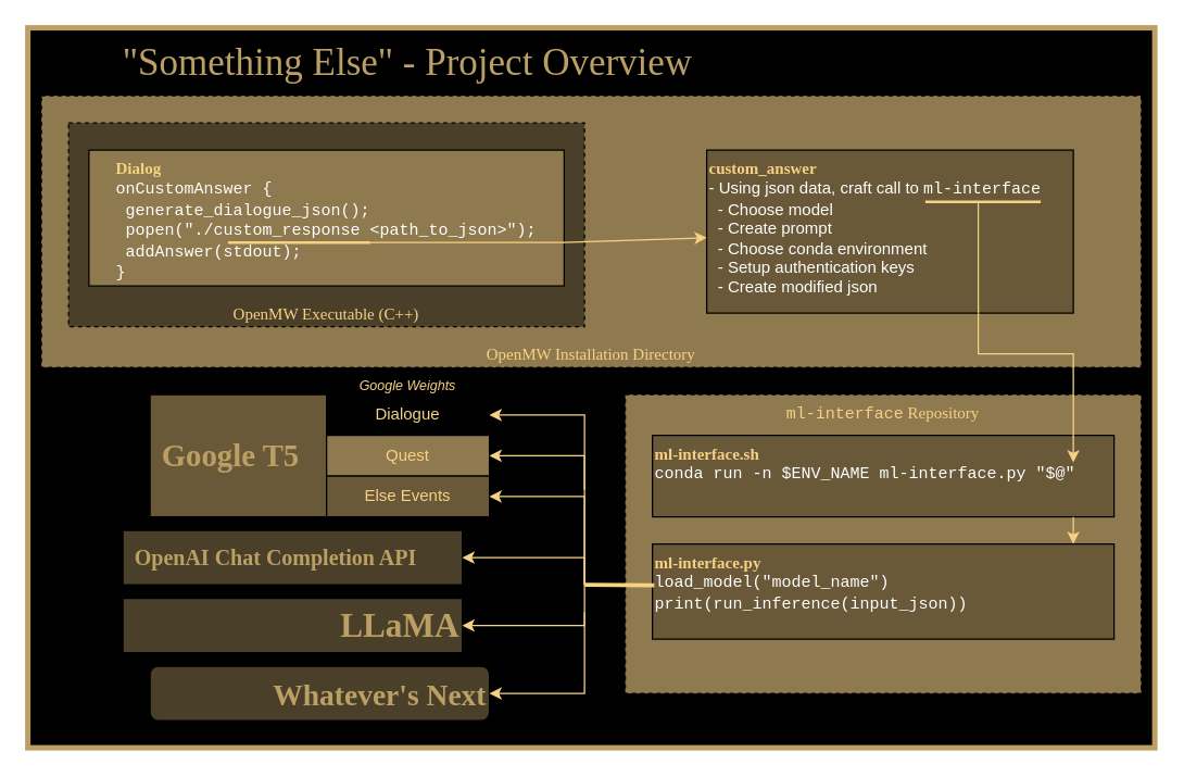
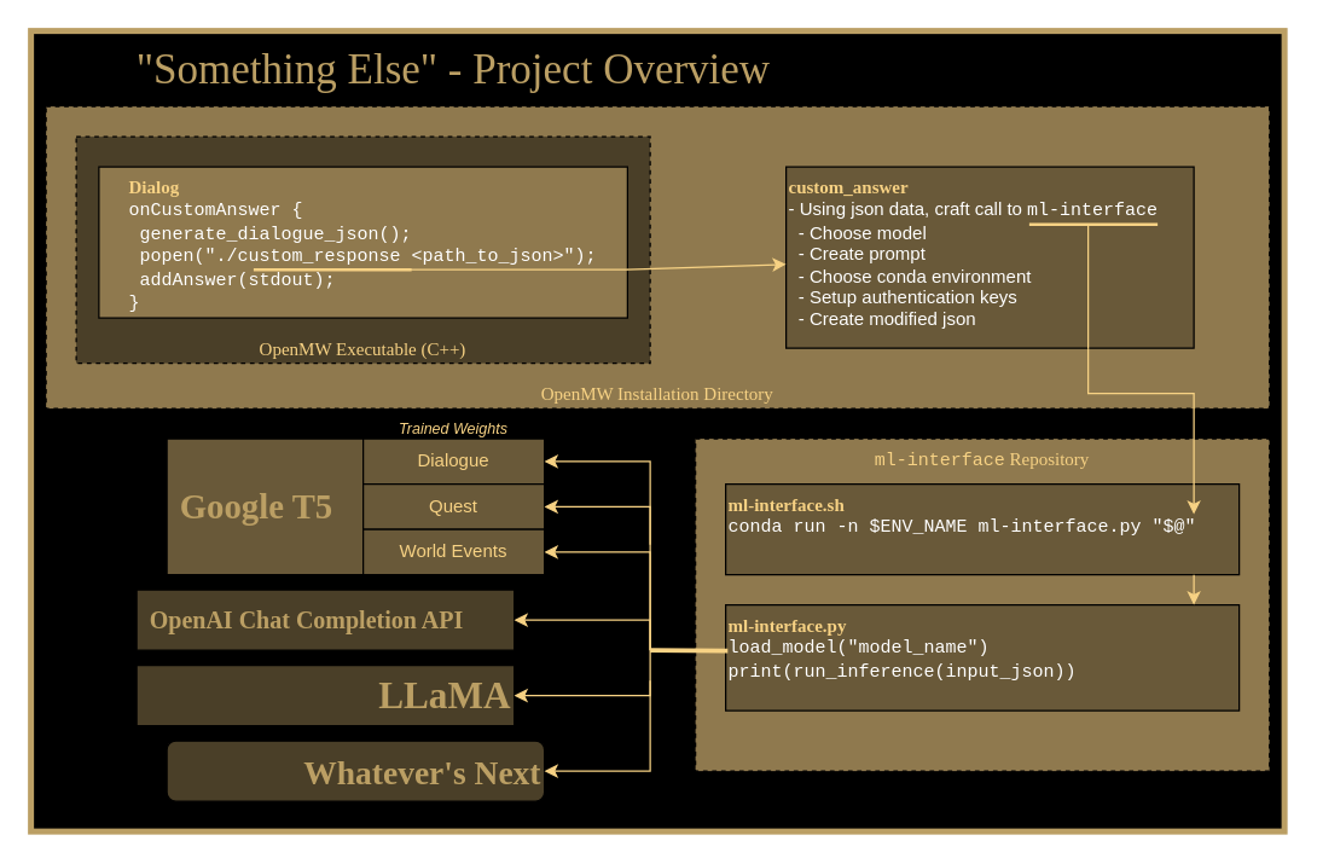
  <mxCell id="0" />
  <mxCell id="1" parent="0" />
  <mxCell id="2" value="" style="rounded=0;whiteSpace=wrap;html=1;labelBackgroundColor=#211C12;fillColor=#000000;labelBorderColor=default;strokeWidth=4;strokeColor=#BB9F64;" parent="1" vertex="1"><mxGeometry x="20" y="20" width="830" height="530" as="geometry" /></mxCell>
  <mxCell id="3" value="OpenMW Installation Directory" style="rounded=0;whiteSpace=wrap;html=1;dashed=1;horizontal=1;verticalAlign=bottom;fontFamily=Lucida Console;fillColor=#8f794e;fontColor=#F7D284;" parent="1" vertex="1"><mxGeometry x="30" y="70" width="810" height="200" as="geometry" /></mxCell>
  <mxCell id="4" value="OpenMW Executable (C++)" style="rounded=0;whiteSpace=wrap;html=1;dashed=1;horizontal=1;verticalAlign=bottom;fontFamily=Lucida Console;fillColor=#4a3f28;fontColor=#F7D284;" parent="1" vertex="1"><mxGeometry x="50" y="90" width="380" height="150" as="geometry" /></mxCell>
  <mxCell id="5" value="&quot;Something Else&quot; - Project Overview" style="text;html=1;strokeColor=none;fillColor=none;align=center;verticalAlign=middle;whiteSpace=wrap;rounded=0;fontSize=28;fontFamily=Comfortaa;fontSource=https%3A%2F%2Ffonts.googleapis.com%2Fcss%3Ffamily%3DComfortaa;fontColor=#BB9F64;" parent="1" vertex="1"><mxGeometry x="20" y="30" width="560" height="30" as="geometry" /></mxCell>
  <mxCell id="6" value="&lt;div align=&quot;left&quot;&gt;&lt;font face=&quot;Tahoma&quot; color=&quot;#f7d284&quot;&gt;&lt;b&gt;Dialog&lt;/b&gt;&lt;/font&gt;&lt;/div&gt;&lt;div align=&quot;left&quot;&gt;&lt;font face=&quot;Courier New&quot;&gt;onCustomAnswer {&lt;/font&gt;&lt;/div&gt;&lt;div align=&quot;left&quot;&gt;&lt;font face=&quot;Courier New&quot;&gt;&lt;span style=&quot;white-space: pre;&quot;&gt; &lt;/span&gt;generate_dialogue_json();&lt;/font&gt;&lt;/div&gt;&lt;div align=&quot;left&quot;&gt;&lt;font face=&quot;Courier New&quot;&gt;&lt;span style=&quot;white-space: pre;&quot;&gt; &lt;/span&gt;popen(&quot;./custom_response &amp;lt;path_to_json&amp;gt;&quot;);&lt;/font&gt;&lt;/div&gt;&lt;div align=&quot;left&quot;&gt;&lt;font face=&quot;Courier New&quot;&gt;&lt;span style=&quot;white-space: pre;&quot;&gt; &lt;/span&gt;addAnswer(stdout);&lt;br&gt;&lt;/font&gt;&lt;/div&gt;&lt;div align=&quot;left&quot;&gt;&lt;font face=&quot;Courier New&quot;&gt;}&lt;br&gt;&lt;/font&gt;&lt;/div&gt;" style="rounded=0;whiteSpace=wrap;html=1;spacingLeft=0;verticalAlign=top;fillColor=#8F794E;fontColor=#FFFFFF;" parent="1" vertex="1"><mxGeometry x="65" y="110" width="350" height="100" as="geometry" /></mxCell>
  <mxCell id="7" value="&lt;div&gt;&lt;b&gt;&lt;font face=&quot;Tahoma&quot; color=&quot;#f7d284&quot;&gt;custom_answer&lt;/font&gt;&lt;/b&gt;&lt;/div&gt;&lt;div&gt;- Using json data, craft call to &lt;font face=&quot;Courier New&quot;&gt;ml-interface&lt;/font&gt;&lt;/div&gt;&lt;div&gt;&amp;nbsp; - Choose model&lt;/div&gt;&lt;div&gt;&amp;nbsp; - Create prompt&lt;/div&gt;&lt;div&gt;&amp;nbsp; - Choose conda environment&lt;/div&gt;&lt;div&gt;&amp;nbsp; - Setup authentication keys&lt;br&gt;&lt;/div&gt;&lt;div&gt;&amp;nbsp; - Create modified json&lt;br&gt;&lt;/div&gt;" style="rounded=0;whiteSpace=wrap;html=1;align=left;verticalAlign=top;fillColor=#695939;fontColor=#FFFFFF;" parent="1" vertex="1"><mxGeometry x="520" y="110" width="270" height="120" as="geometry" /></mxCell>
  <mxCell id="8" value="" style="endArrow=none;html=1;rounded=0;strokeWidth=2;strokeColor=#F7D284;" parent="1" edge="1"><mxGeometry width="50" height="50" relative="1" as="geometry"><mxPoint x="167.429" y="178" as="sourcePoint" /><mxPoint x="272" y="178" as="targetPoint" /></mxGeometry></mxCell>
  <mxCell id="9" value="" style="endArrow=classic;html=1;rounded=0;exitX=0.999;exitY=0.68;exitDx=0;exitDy=0;exitPerimeter=0;strokeColor=#F7D284;" parent="1" source="6" target="7" edge="1"><mxGeometry width="50" height="50" relative="1" as="geometry"><mxPoint x="440" y="430" as="sourcePoint" /><mxPoint x="490" y="380" as="targetPoint" /></mxGeometry></mxCell>
  <mxCell id="10" value="&lt;font face=&quot;Courier New&quot;&gt;ml-interface&lt;/font&gt; Repository" style="rounded=0;whiteSpace=wrap;html=1;dashed=1;horizontal=1;verticalAlign=top;fontFamily=Lucida Console;fillColor=#8f794e;fontColor=#F7D284;" parent="1" vertex="1"><mxGeometry x="460" y="290" width="380" height="220" as="geometry" /></mxCell>
  <mxCell id="11" value="&lt;div&gt;&lt;font face=&quot;Tahoma&quot; color=&quot;#f7d284&quot;&gt;&lt;b&gt;ml-interface.sh&lt;/b&gt;&lt;/font&gt;&lt;/div&gt;&lt;font face=&quot;Courier New&quot;&gt;conda run -n $ENV_NAME ml-interface.py &quot;$@&quot; &lt;/font&gt;" style="rounded=0;whiteSpace=wrap;html=1;spacingLeft=0;verticalAlign=top;align=left;fillColor=#695939;fontColor=#FFFFFF;" parent="1" vertex="1"><mxGeometry x="480" y="320" width="340" height="60" as="geometry" /></mxCell>
  <mxCell id="12" value="" style="endArrow=none;html=1;rounded=0;strokeColor=#F7D284;" parent="1" edge="1"><mxGeometry width="50" height="50" relative="1" as="geometry"><mxPoint x="415" y="178" as="sourcePoint" /><mxPoint x="270" y="178" as="targetPoint" /></mxGeometry></mxCell>
  <mxCell id="13" value="&lt;div&gt;&lt;font face=&quot;Tahoma&quot; color=&quot;#f7d284&quot;&gt;&lt;b&gt;ml-interface.py&lt;/b&gt;&lt;/font&gt;&lt;/div&gt;&lt;div&gt;&lt;font face=&quot;Courier New&quot;&gt;load_model(&quot;model_name&quot;)&lt;/font&gt;&lt;/div&gt;&lt;div&gt;&lt;font face=&quot;Courier New&quot;&gt;print(run_inference(input_json))&lt;br&gt;&lt;/font&gt;&lt;/div&gt;" style="rounded=0;whiteSpace=wrap;html=1;spacingLeft=0;verticalAlign=top;align=left;fillColor=#695939;fontColor=#FFFFFF;" parent="1" vertex="1"><mxGeometry x="480" y="400" width="340" height="70" as="geometry" /></mxCell>
  <mxCell id="14" value="" style="endArrow=classic;html=1;rounded=0;strokeColor=#F7D284;" parent="1" edge="1"><mxGeometry width="50" height="50" relative="1" as="geometry"><mxPoint x="790" y="380" as="sourcePoint" /><mxPoint x="790" y="400" as="targetPoint" /></mxGeometry></mxCell>
  <mxCell id="15" value="" style="endArrow=classic;html=1;rounded=0;strokeColor=#F7D284;" parent="1" edge="1"><mxGeometry width="50" height="50" relative="1" as="geometry"><mxPoint x="720" y="230" as="sourcePoint" /><mxPoint x="790" y="340" as="targetPoint" /><Array as="points"><mxPoint x="720" y="260" /><mxPoint x="790" y="260" /><mxPoint x="790" y="290" /></Array></mxGeometry></mxCell>
  <mxCell id="16" value="" style="endArrow=none;html=1;rounded=0;strokeWidth=2;strokeColor=#F7D284;" parent="1" edge="1"><mxGeometry width="50" height="50" relative="1" as="geometry"><mxPoint x="681" y="148" as="sourcePoint" /><mxPoint x="766" y="148" as="targetPoint" /></mxGeometry></mxCell>
  <mxCell id="17" value="" style="endArrow=none;html=1;rounded=0;strokeColor=#F7D284;" parent="1" edge="1"><mxGeometry width="50" height="50" relative="1" as="geometry"><mxPoint x="720" y="230" as="sourcePoint" /><mxPoint x="720" y="148" as="targetPoint" /></mxGeometry></mxCell>
  <mxCell id="18" value="&lt;div&gt;&lt;b&gt;&lt;font style=&quot;font-size: 23px;&quot;&gt;Google T5&lt;/font&gt;&lt;/b&gt;&lt;/div&gt;" style="rounded=0;whiteSpace=wrap;html=1;align=left;spacingLeft=7;fillColor=#695939;fontColor=#BB9F64;fontFamily=Tahoma;" parent="1" vertex="1"><mxGeometry x="110" y="290" width="250" height="90" as="geometry" /></mxCell>
- <mxCell id="19" value="Dialogue" style="rounded=0;whiteSpace=wrap;html=1;fillColor=#000000;fontColor=#F7D284;" parent="1" vertex="1"><mxGeometry x="240" y="290" width="120" height="30" as="geometry" /></mxCell>
- <mxCell id="20" value="Quest" style="rounded=0;whiteSpace=wrap;html=1;fillColor=#8f794e;fontColor=#F7D284;" parent="1" vertex="1"><mxGeometry x="240" y="320" width="120" height="30" as="geometry" /></mxCell>
- <mxCell id="21" value="Else Events" style="rounded=0;whiteSpace=wrap;html=1;fillColor=#695939;fontColor=#F7D284;" parent="1" vertex="1"><mxGeometry x="240" y="350" width="120" height="30" as="geometry" /></mxCell>
- <mxCell id="22" value="Google Weights" style="text;html=1;strokeColor=none;fillColor=none;align=center;verticalAlign=bottom;whiteSpace=wrap;rounded=0;fontStyle=2;fontSize=10;fontColor=#F7D284;" parent="1" vertex="1"><mxGeometry x="255" y="272" width="90" height="20" as="geometry" /></mxCell>
+ <mxCell id="19" value="Dialogue" style="rounded=0;whiteSpace=wrap;html=1;fillColor=#695939;fontColor=#F7D284;" parent="1" vertex="1"><mxGeometry x="240" y="290" width="120" height="30" as="geometry" /></mxCell>
+ <mxCell id="20" value="Quest" style="rounded=0;whiteSpace=wrap;html=1;fillColor=#695939;fontColor=#F7D284;" parent="1" vertex="1"><mxGeometry x="240" y="320" width="120" height="30" as="geometry" /></mxCell>
+ <mxCell id="21" value="World Events" style="rounded=0;whiteSpace=wrap;html=1;fillColor=#695939;fontColor=#F7D284;" parent="1" vertex="1"><mxGeometry x="240" y="350" width="120" height="30" as="geometry" /></mxCell>
+ <mxCell id="22" value="Trained Weights" style="text;html=1;strokeColor=none;fillColor=none;align=center;verticalAlign=bottom;whiteSpace=wrap;rounded=0;fontStyle=2;fontSize=10;fontColor=#F7D284;" parent="1" vertex="1"><mxGeometry x="255" y="272" width="90" height="20" as="geometry" /></mxCell>
  <mxCell id="23" value="" style="endArrow=none;html=1;rounded=0;entryX=0.004;entryY=0.433;entryDx=0;entryDy=0;entryPerimeter=0;strokeWidth=3;strokeColor=#F7D284;" parent="1" target="13" edge="1"><mxGeometry width="50" height="50" relative="1" as="geometry"><mxPoint x="430" y="430" as="sourcePoint" /><mxPoint x="400" y="450" as="targetPoint" /></mxGeometry></mxCell>
  <mxCell id="24" value="" style="endArrow=classic;html=1;rounded=0;entryX=1;entryY=0.5;entryDx=0;entryDy=0;strokeColor=#F7D284;" parent="1" target="20" edge="1"><mxGeometry width="50" height="50" relative="1" as="geometry"><mxPoint x="430" y="430" as="sourcePoint" /><mxPoint x="430" y="450" as="targetPoint" /><Array as="points"><mxPoint x="430" y="335" /></Array></mxGeometry></mxCell>
  <mxCell id="25" value="" style="endArrow=classic;html=1;rounded=0;entryX=1;entryY=0.5;entryDx=0;entryDy=0;strokeColor=#F7D284;" parent="1" target="19" edge="1"><mxGeometry width="50" height="50" relative="1" as="geometry"><mxPoint x="430" y="360" as="sourcePoint" /><mxPoint x="450" y="320" as="targetPoint" /><Array as="points"><mxPoint x="430" y="305" /></Array></mxGeometry></mxCell>
  <mxCell id="26" value="" style="endArrow=classic;html=1;rounded=0;entryX=1;entryY=0.5;entryDx=0;entryDy=0;strokeColor=#F7D284;" parent="1" target="21" edge="1"><mxGeometry width="50" height="50" relative="1" as="geometry"><mxPoint x="430" y="430" as="sourcePoint" /><mxPoint x="370" y="430" as="targetPoint" /><Array as="points"><mxPoint x="430" y="365" /></Array></mxGeometry></mxCell>
  <mxCell id="27" value="&lt;font style=&quot;font-size: 16px;&quot;&gt;OpenAI Chat Completion API&lt;br style=&quot;font-size: 16px;&quot;&gt;&lt;/font&gt;" style="rounded=0;whiteSpace=wrap;html=1;align=left;spacingLeft=7;fontSize=16;fontColor=#BB9F64;fontStyle=1;fillColor=#4A3F28;fontFamily=Tahoma;" parent="1" vertex="1"><mxGeometry x="90" y="390" width="250" height="40" as="geometry" /></mxCell>
  <mxCell id="28" value="" style="endArrow=classic;html=1;rounded=0;entryX=1;entryY=0.5;entryDx=0;entryDy=0;strokeColor=#F7D284;" parent="1" target="27" edge="1"><mxGeometry width="50" height="50" relative="1" as="geometry"><mxPoint x="430" y="430" as="sourcePoint" /><mxPoint x="440" y="460" as="targetPoint" /><Array as="points"><mxPoint x="430" y="410" /></Array></mxGeometry></mxCell>
  <mxCell id="29" value="LLaMA" style="rounded=0;whiteSpace=wrap;html=1;align=right;spacingLeft=7;fontSize=25;fontColor=#BB9F64;fontStyle=1;fillColor=#4A3F28;fontFamily=Tahoma;" parent="1" vertex="1"><mxGeometry x="90" y="440" width="250" height="40" as="geometry" /></mxCell>
  <mxCell id="30" value="" style="endArrow=classic;html=1;rounded=0;entryX=1;entryY=0.5;entryDx=0;entryDy=0;strokeColor=#F7D284;" parent="1" target="29" edge="1"><mxGeometry width="50" height="50" relative="1" as="geometry"><mxPoint x="430" y="430" as="sourcePoint" /><mxPoint x="460" y="530" as="targetPoint" /><Array as="points"><mxPoint x="430" y="460" /></Array></mxGeometry></mxCell>
  <mxCell id="31" value="&lt;font style=&quot;font-size: 22px;&quot;&gt;Whatever's Next&lt;br&gt;&lt;/font&gt;" style="whiteSpace=wrap;html=1;align=right;spacingLeft=7;fontSize=25;fontColor=#BB9F64;fontStyle=1;fillColor=#4A3F28;labelBackgroundColor=none;fontFamily=Tahoma;rounded=1;" parent="1" vertex="1"><mxGeometry x="110" y="490" width="250" height="40" as="geometry" /></mxCell>
  <mxCell id="32" value="" style="endArrow=classic;html=1;rounded=0;entryX=1;entryY=0.5;entryDx=0;entryDy=0;strokeColor=#F7D284;" parent="1" target="31" edge="1"><mxGeometry width="50" height="50" relative="1" as="geometry"><mxPoint x="430" y="450" as="sourcePoint" /><mxPoint x="470" y="540" as="targetPoint" /><Array as="points"><mxPoint x="430" y="510" /></Array></mxGeometry></mxCell>
